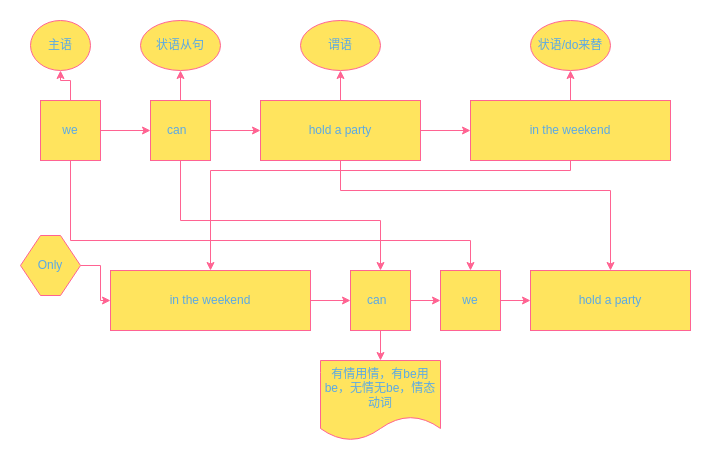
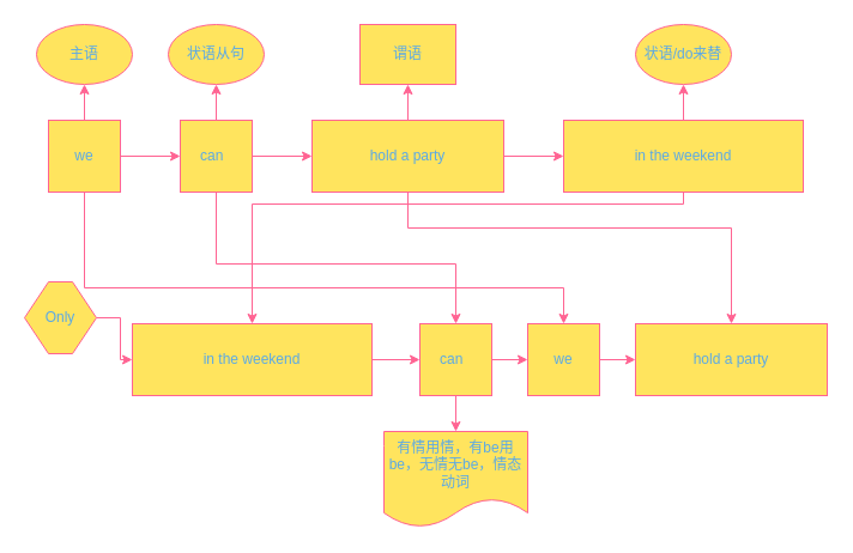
  <mxCell id="0" />
  <mxCell id="1" parent="0" />
  <mxCell id="2" value="" style="edgeStyle=orthogonalEdgeStyle;rounded=0;orthogonalLoop=1;jettySize=auto;html=1;strokeColor=#FF6392;fontColor=default;fillColor=#FFE45E;labelBackgroundColor=none;" edge="1" parent="1" source="5" target="9"><mxGeometry relative="1" as="geometry" /></mxCell>
  <mxCell id="3" style="edgeStyle=orthogonalEdgeStyle;rounded=0;orthogonalLoop=1;jettySize=auto;html=1;strokeColor=#FF6392;fontColor=#5AA9E6;fillColor=#FFE45E;" edge="1" parent="1" source="5" target="25"><mxGeometry relative="1" as="geometry"><Array as="points"><mxPoint x="70" y="240" /><mxPoint x="470" y="240" /></Array></mxGeometry></mxCell>
  <mxCell id="4" value="" style="edgeStyle=orthogonalEdgeStyle;rounded=0;orthogonalLoop=1;jettySize=auto;html=1;strokeColor=#FF6392;fontColor=#5AA9E6;fillColor=#FFE45E;" edge="1" parent="1" source="5" target="30"><mxGeometry relative="1" as="geometry" /></mxCell>
  <mxCell id="5" value="we" style="rounded=0;whiteSpace=wrap;html=1;strokeColor=#FF6392;fontColor=#5AA9E6;fillColor=#FFE45E;labelBackgroundColor=none;" vertex="1" parent="1"><mxGeometry x="40" y="100" width="60" height="60" as="geometry" /></mxCell>
  <mxCell id="6" value="" style="edgeStyle=orthogonalEdgeStyle;rounded=0;orthogonalLoop=1;jettySize=auto;html=1;strokeColor=#FF6392;fontColor=default;fillColor=#FFE45E;labelBackgroundColor=none;" edge="1" parent="1" source="9" target="13"><mxGeometry relative="1" as="geometry" /></mxCell>
  <mxCell id="7" style="edgeStyle=orthogonalEdgeStyle;rounded=0;orthogonalLoop=1;jettySize=auto;html=1;strokeColor=#FF6392;fontColor=#5AA9E6;fillColor=#FFE45E;" edge="1" parent="1" source="9" target="23"><mxGeometry relative="1" as="geometry"><Array as="points"><mxPoint x="180" y="220" /><mxPoint x="380" y="220" /></Array></mxGeometry></mxCell>
  <mxCell id="8" value="" style="edgeStyle=orthogonalEdgeStyle;rounded=0;orthogonalLoop=1;jettySize=auto;html=1;strokeColor=#FF6392;fontColor=#5AA9E6;fillColor=#FFE45E;" edge="1" parent="1" source="9" target="29"><mxGeometry relative="1" as="geometry" /></mxCell>
  <mxCell id="9" value="can&amp;nbsp;&amp;nbsp;" style="rounded=0;whiteSpace=wrap;html=1;strokeColor=#FF6392;fontColor=#5AA9E6;fillColor=#FFE45E;labelBackgroundColor=none;" vertex="1" parent="1"><mxGeometry x="150" y="100" width="60" height="60" as="geometry" /></mxCell>
  <mxCell id="10" value="" style="edgeStyle=orthogonalEdgeStyle;rounded=0;orthogonalLoop=1;jettySize=auto;html=1;strokeColor=#FF6392;fontColor=default;fillColor=#FFE45E;labelBackgroundColor=none;" edge="1" parent="1" source="13" target="16"><mxGeometry relative="1" as="geometry" /></mxCell>
  <mxCell id="11" style="edgeStyle=orthogonalEdgeStyle;rounded=0;orthogonalLoop=1;jettySize=auto;html=1;strokeColor=#FF6392;fontColor=#5AA9E6;fillColor=#FFE45E;" edge="1" parent="1" source="13" target="26"><mxGeometry relative="1" as="geometry"><Array as="points"><mxPoint x="340" y="190" /><mxPoint x="610" y="190" /></Array></mxGeometry></mxCell>
  <mxCell id="12" value="" style="edgeStyle=orthogonalEdgeStyle;rounded=0;orthogonalLoop=1;jettySize=auto;html=1;strokeColor=#FF6392;fontColor=#5AA9E6;fillColor=#FFE45E;" edge="1" parent="1" source="13" target="28"><mxGeometry relative="1" as="geometry" /></mxCell>
  <mxCell id="13" value="hold a party" style="rounded=0;whiteSpace=wrap;html=1;strokeColor=#FF6392;fontColor=#5AA9E6;fillColor=#FFE45E;labelBackgroundColor=none;" vertex="1" parent="1"><mxGeometry x="260" y="100" width="160" height="60" as="geometry" /></mxCell>
  <mxCell id="14" style="edgeStyle=orthogonalEdgeStyle;rounded=0;orthogonalLoop=1;jettySize=auto;html=1;strokeColor=#FF6392;fontColor=#5AA9E6;fillColor=#FFE45E;" edge="1" parent="1" source="16" target="20"><mxGeometry relative="1" as="geometry"><Array as="points"><mxPoint x="570" y="170" /><mxPoint x="210" y="170" /></Array></mxGeometry></mxCell>
  <mxCell id="15" value="" style="edgeStyle=orthogonalEdgeStyle;rounded=0;orthogonalLoop=1;jettySize=auto;html=1;strokeColor=#FF6392;fontColor=#5AA9E6;fillColor=#FFE45E;" edge="1" parent="1" source="16" target="27"><mxGeometry relative="1" as="geometry" /></mxCell>
  <mxCell id="16" value="&lt;span style=&quot;box-sizing: border-box;&quot;&gt;in the weekend&lt;/span&gt;" style="rounded=0;whiteSpace=wrap;html=1;strokeColor=#FF6392;fontColor=#5AA9E6;fillColor=#FFE45E;labelBackgroundColor=none;align=center;" vertex="1" parent="1"><mxGeometry x="470" y="100" width="200" height="60" as="geometry" /></mxCell>
  <mxCell id="17" value="" style="edgeStyle=orthogonalEdgeStyle;rounded=0;orthogonalLoop=1;jettySize=auto;html=1;strokeColor=#FF6392;fontColor=#5AA9E6;fillColor=#FFE45E;" edge="1" parent="1" source="18" target="20"><mxGeometry relative="1" as="geometry" /></mxCell>
  <mxCell id="18" value="Only" style="shape=hexagon;perimeter=hexagonPerimeter2;whiteSpace=wrap;html=1;fixedSize=1;strokeColor=#FF6392;fontColor=#5AA9E6;fillColor=#FFE45E;size=20;" vertex="1" parent="1"><mxGeometry x="20" y="235" width="60" height="60" as="geometry" /></mxCell>
  <mxCell id="19" value="" style="edgeStyle=orthogonalEdgeStyle;rounded=0;orthogonalLoop=1;jettySize=auto;html=1;strokeColor=#FF6392;fontColor=#5AA9E6;fillColor=#FFE45E;" edge="1" parent="1" source="20" target="23"><mxGeometry relative="1" as="geometry" /></mxCell>
  <mxCell id="20" value="&lt;span style=&quot;box-sizing: border-box;&quot;&gt;in the weekend&lt;/span&gt;" style="rounded=0;whiteSpace=wrap;html=1;strokeColor=#FF6392;fontColor=#5AA9E6;fillColor=#FFE45E;labelBackgroundColor=none;align=center;" vertex="1" parent="1"><mxGeometry x="110" y="270" width="200" height="60" as="geometry" /></mxCell>
  <mxCell id="21" value="" style="edgeStyle=orthogonalEdgeStyle;rounded=0;orthogonalLoop=1;jettySize=auto;html=1;strokeColor=#FF6392;fontColor=#5AA9E6;fillColor=#FFE45E;" edge="1" parent="1" source="23" target="25"><mxGeometry relative="1" as="geometry" /></mxCell>
  <mxCell id="22" value="" style="edgeStyle=orthogonalEdgeStyle;rounded=0;orthogonalLoop=1;jettySize=auto;html=1;strokeColor=#FF6392;fontColor=#5AA9E6;fillColor=#FFE45E;" edge="1" parent="1" source="23" target="31"><mxGeometry relative="1" as="geometry" /></mxCell>
  <mxCell id="23" value="can&amp;nbsp;&amp;nbsp;" style="rounded=0;whiteSpace=wrap;html=1;strokeColor=#FF6392;fontColor=#5AA9E6;fillColor=#FFE45E;labelBackgroundColor=none;" vertex="1" parent="1"><mxGeometry x="350" y="270" width="60" height="60" as="geometry" /></mxCell>
  <mxCell id="24" value="" style="edgeStyle=orthogonalEdgeStyle;rounded=0;orthogonalLoop=1;jettySize=auto;html=1;strokeColor=#FF6392;fontColor=#5AA9E6;fillColor=#FFE45E;" edge="1" parent="1" source="25" target="26"><mxGeometry relative="1" as="geometry" /></mxCell>
  <mxCell id="25" value="we" style="rounded=0;whiteSpace=wrap;html=1;strokeColor=#FF6392;fontColor=#5AA9E6;fillColor=#FFE45E;labelBackgroundColor=none;" vertex="1" parent="1"><mxGeometry x="440" y="270" width="60" height="60" as="geometry" /></mxCell>
  <mxCell id="26" value="hold a party" style="rounded=0;whiteSpace=wrap;html=1;strokeColor=#FF6392;fontColor=#5AA9E6;fillColor=#FFE45E;labelBackgroundColor=none;" vertex="1" parent="1"><mxGeometry x="530" y="270" width="160" height="60" as="geometry" /></mxCell>
  <mxCell id="27" value="状语/do来替" style="ellipse;whiteSpace=wrap;html=1;fillColor=#FFE45E;strokeColor=#FF6392;fontColor=#5AA9E6;rounded=0;labelBackgroundColor=none;" vertex="1" parent="1"><mxGeometry x="530" y="20" width="80" height="50" as="geometry" /></mxCell>
- <mxCell id="28" value="谓语" style="ellipse;whiteSpace=wrap;html=1;fillColor=#FFE45E;strokeColor=#FF6392;fontColor=#5AA9E6;rounded=0;labelBackgroundColor=none;" vertex="1" parent="1"><mxGeometry x="300" y="20" width="80" height="50" as="geometry" /></mxCell>
+ <mxCell id="28" value="谓语" style="whiteSpace=wrap;html=1;fillColor=#FFE45E;strokeColor=#FF6392;fontColor=#5AA9E6;labelBackgroundColor=none;rounded=0;" vertex="1" parent="1"><mxGeometry x="300" y="20" width="80" height="50" as="geometry" /></mxCell>
  <mxCell id="29" value="状语从句" style="ellipse;whiteSpace=wrap;html=1;fillColor=#FFE45E;strokeColor=#FF6392;fontColor=#5AA9E6;rounded=0;labelBackgroundColor=none;" vertex="1" parent="1"><mxGeometry x="140" y="20" width="80" height="50" as="geometry" /></mxCell>
- <mxCell id="30" value="主语" style="ellipse;whiteSpace=wrap;html=1;fillColor=#FFE45E;strokeColor=#FF6392;fontColor=#5AA9E6;rounded=0;labelBackgroundColor=none;" vertex="1" parent="1"><mxGeometry x="30" y="20" width="60" height="50" as="geometry" /></mxCell>
+ <mxCell id="30" value="主语" style="ellipse;whiteSpace=wrap;html=1;fillColor=#FFE45E;strokeColor=#FF6392;fontColor=#5AA9E6;rounded=0;labelBackgroundColor=none;" vertex="1" parent="1"><mxGeometry x="30" y="20" width="80" height="50" as="geometry" /></mxCell>
  <mxCell id="31" value="有情用情，有be用be，无情无be，情态动词" style="shape=document;whiteSpace=wrap;html=1;boundedLbl=1;fillColor=#FFE45E;strokeColor=#FF6392;fontColor=#5AA9E6;rounded=0;labelBackgroundColor=none;" vertex="1" parent="1"><mxGeometry x="320" y="360" width="120" height="80" as="geometry" /></mxCell>
